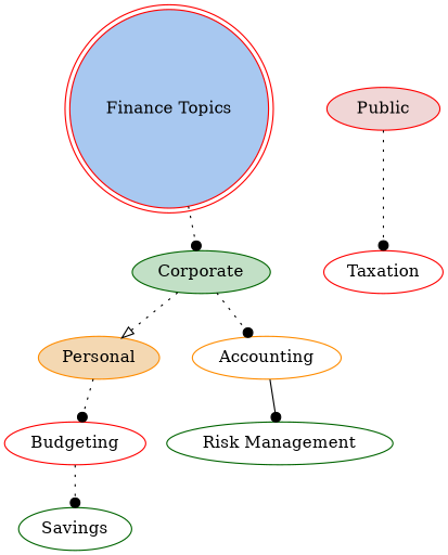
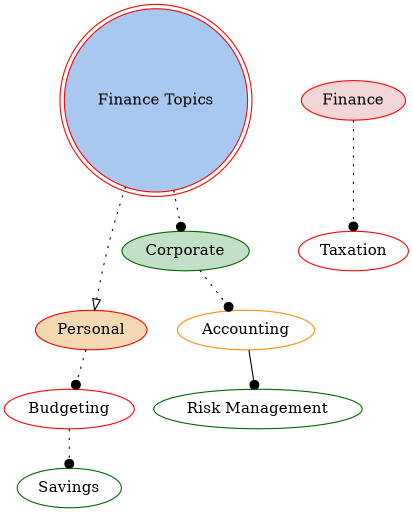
  digraph {
    node [color=red]
    edge [arrowhead=dot style=dotted]
    n1 [fillcolor="#a8c8f0" label="Finance Topics" shape=doublecircle style=filled]
-   n2 [color=darkorange fillcolor="#f4d8b2" label=Personal style=filled]
+   n2 [fillcolor="#f4d8b2" label=Personal style=filled]
    n3 [color=darkgreen fillcolor="#c2e0c6" label=Corporate style=filled]
    Budgeting
    Accounting [color=darkorange]
-   n6 [fillcolor="#f0d6d6" label=Public style=filled]
+   n6 [fillcolor="#f0d6d6" label=Finance style=filled]
    Taxation
    Savings [color=darkgreen]
    "Risk Management" [color=darkgreen]
-   n3 -> n2 [arrowhead=onormal]
+   n1 -> n2 [arrowhead=onormal]
    n1 -> n3
    n2 -> Budgeting
    n3 -> Accounting
    Budgeting -> Savings
    Accounting -> "Risk Management" [style=solid]
    n6 -> Taxation
  }
